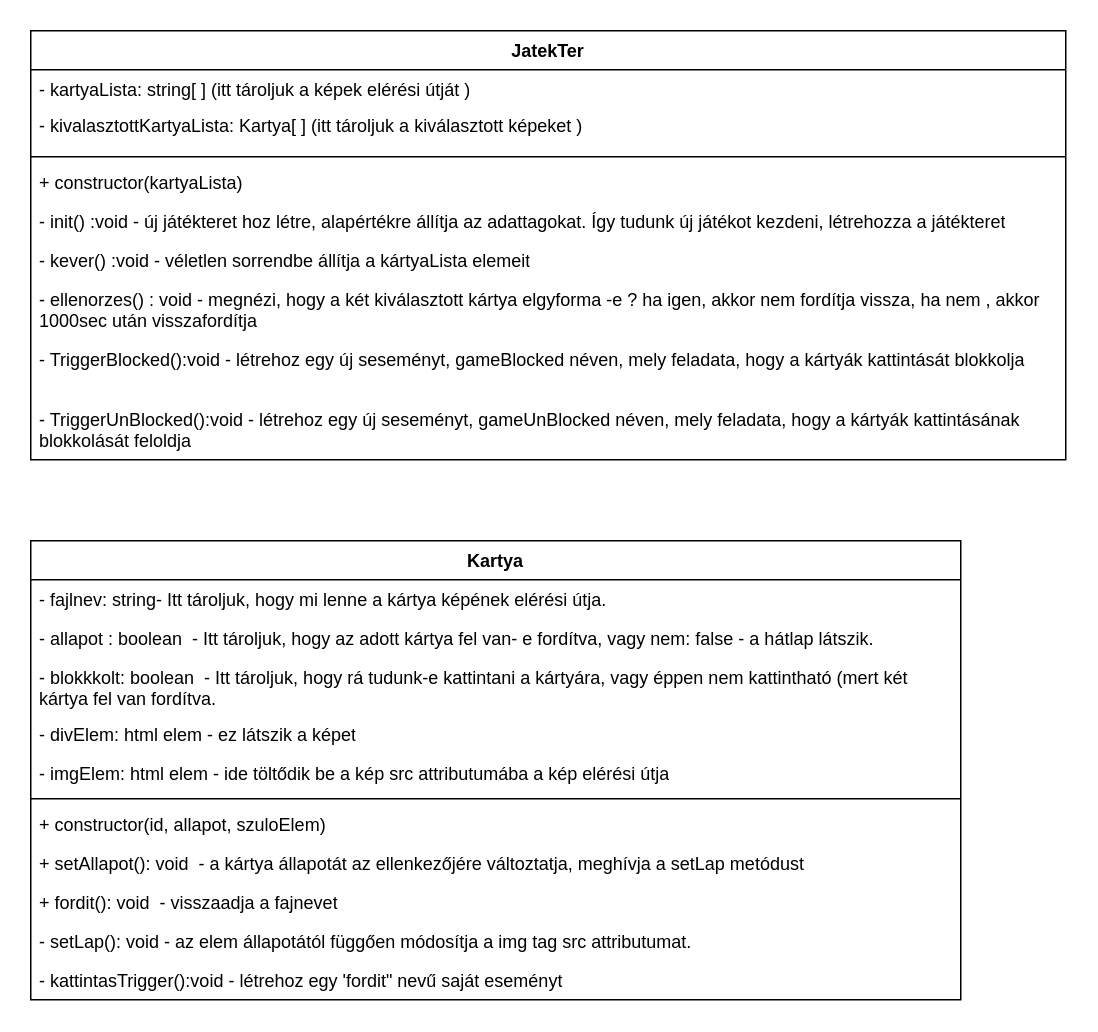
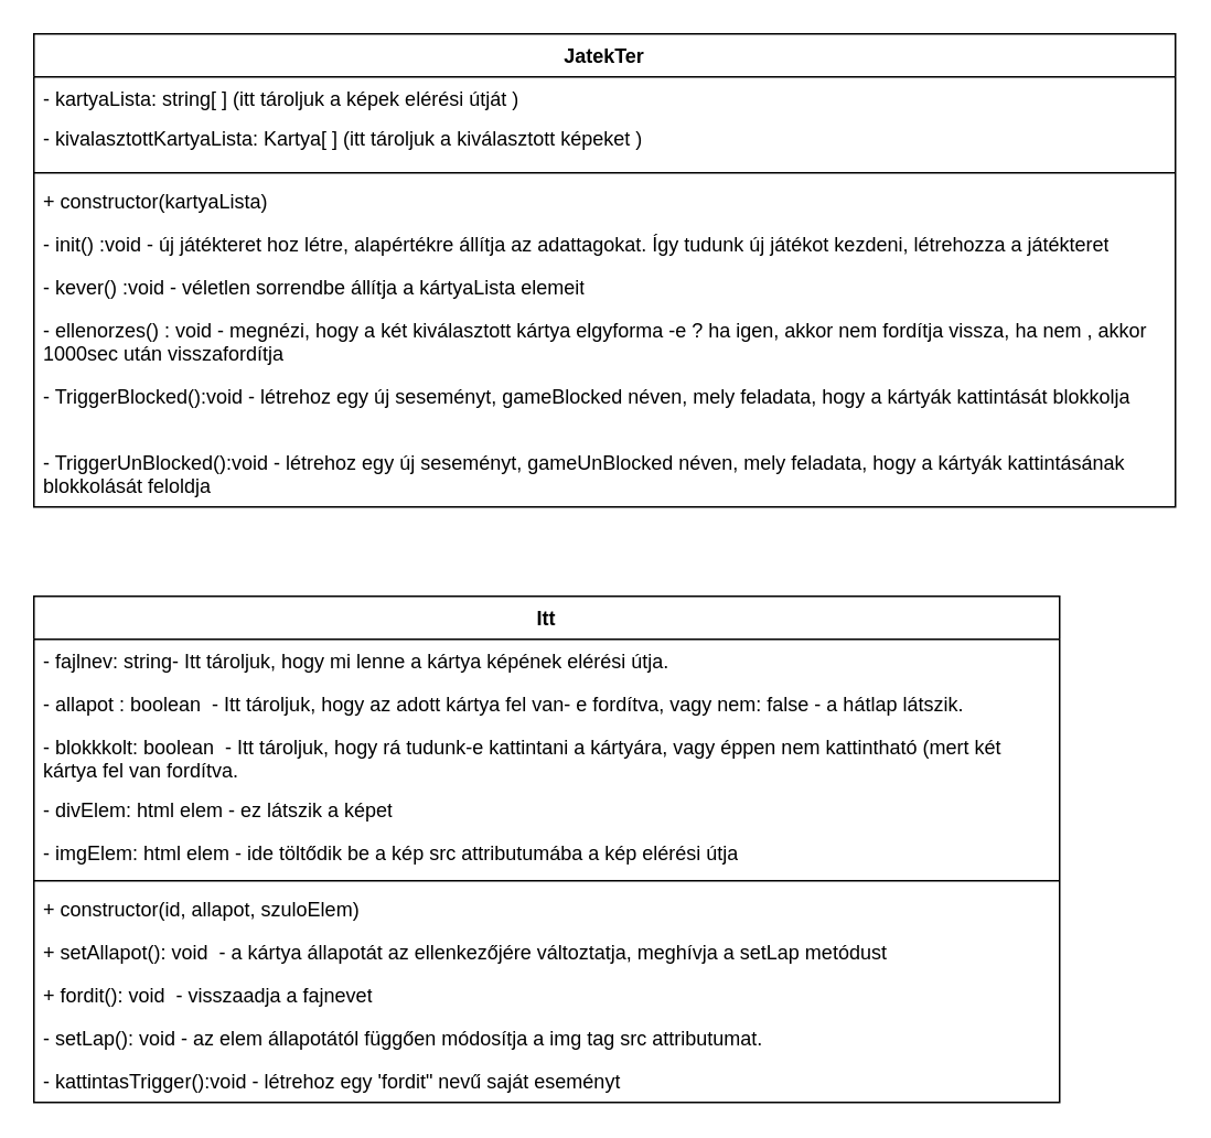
  <mxCell id="0" />
  <mxCell id="1" parent="0" />
  <mxCell id="2" value="JatekTer" style="swimlane;fontStyle=1;align=center;verticalAlign=top;childLayout=stackLayout;horizontal=1;startSize=26;horizontalStack=0;resizeParent=1;resizeParentMax=0;resizeLast=0;collapsible=1;marginBottom=0;whiteSpace=wrap;html=1;" parent="1" vertex="1"><mxGeometry x="20" y="20" width="690" height="286" as="geometry" /></mxCell>
  <mxCell id="3" value="- kartyaLista: string[ ] (itt tároljuk a képek elérési útját )" style="text;strokeColor=none;fillColor=none;align=left;verticalAlign=top;spacingLeft=4;spacingRight=4;overflow=hidden;rotatable=0;points=[[0,0.5],[1,0.5]];portConstraint=eastwest;whiteSpace=wrap;html=1;" parent="2" vertex="1"><mxGeometry y="26" width="690" height="24" as="geometry" /></mxCell>
  <mxCell id="4" value="- kivalasztottKartyaLista: Kartya[ ] (itt tároljuk a kiválasztott képeket )" style="text;strokeColor=none;fillColor=none;align=left;verticalAlign=top;spacingLeft=4;spacingRight=4;overflow=hidden;rotatable=0;points=[[0,0.5],[1,0.5]];portConstraint=eastwest;whiteSpace=wrap;html=1;" vertex="1" parent="2"><mxGeometry y="50" width="690" height="30" as="geometry" /></mxCell>
  <mxCell id="5" value="" style="line;strokeWidth=1;fillColor=none;align=left;verticalAlign=middle;spacingTop=-1;spacingLeft=3;spacingRight=3;rotatable=0;labelPosition=right;points=[];portConstraint=eastwest;strokeColor=inherit;" parent="2" vertex="1"><mxGeometry y="80" width="690" height="8" as="geometry" /></mxCell>
  <mxCell id="6" value="+ constructor(kartyaLista)" style="text;strokeColor=none;fillColor=none;align=left;verticalAlign=top;spacingLeft=4;spacingRight=4;overflow=hidden;rotatable=0;points=[[0,0.5],[1,0.5]];portConstraint=eastwest;whiteSpace=wrap;html=1;" parent="2" vertex="1"><mxGeometry y="88" width="690" height="26" as="geometry" /></mxCell>
  <mxCell id="7" value="- init() :void - új játékteret hoz létre, alapértékre állítja az adattagokat. Így tudunk új játékot kezdeni, létrehozza a játékteret" style="text;strokeColor=none;fillColor=none;align=left;verticalAlign=top;spacingLeft=4;spacingRight=4;overflow=hidden;rotatable=0;points=[[0,0.5],[1,0.5]];portConstraint=eastwest;whiteSpace=wrap;html=1;" parent="2" vertex="1"><mxGeometry y="114" width="690" height="26" as="geometry" /></mxCell>
  <mxCell id="8" value="- kever() :void - véletlen sorrendbe állítja a kártyaLista elemeit" style="text;strokeColor=none;fillColor=none;align=left;verticalAlign=top;spacingLeft=4;spacingRight=4;overflow=hidden;rotatable=0;points=[[0,0.5],[1,0.5]];portConstraint=eastwest;whiteSpace=wrap;html=1;" vertex="1" parent="2"><mxGeometry y="140" width="690" height="26" as="geometry" /></mxCell>
  <mxCell id="9" value="- ellenorzes() : void - megnézi, hogy a két kiválasztott kártya elgyforma -e ? ha igen, akkor nem fordítja vissza, ha nem , akkor 1000sec után visszafordítja&amp;nbsp;" style="text;strokeColor=none;fillColor=none;align=left;verticalAlign=top;spacingLeft=4;spacingRight=4;overflow=hidden;rotatable=0;points=[[0,0.5],[1,0.5]];portConstraint=eastwest;whiteSpace=wrap;html=1;" parent="2" vertex="1"><mxGeometry y="166" width="690" height="40" as="geometry" /></mxCell>
  <mxCell id="10" value="- TriggerBlocked():void - létrehoz egy új seseményt, gameBlocked néven, mely feladata, hogy a kártyák kattintását blokkolja" style="text;strokeColor=none;fillColor=none;align=left;verticalAlign=top;spacingLeft=4;spacingRight=4;overflow=hidden;rotatable=0;points=[[0,0.5],[1,0.5]];portConstraint=eastwest;whiteSpace=wrap;html=1;" vertex="1" parent="2"><mxGeometry y="206" width="690" height="40" as="geometry" /></mxCell>
  <mxCell id="11" value="- TriggerUnBlocked():void - létrehoz egy új seseményt, gameUnBlocked néven, mely feladata, hogy a kártyák kattintásának blokkolását feloldja" style="text;strokeColor=none;fillColor=none;align=left;verticalAlign=top;spacingLeft=4;spacingRight=4;overflow=hidden;rotatable=0;points=[[0,0.5],[1,0.5]];portConstraint=eastwest;whiteSpace=wrap;html=1;" vertex="1" parent="2"><mxGeometry y="246" width="690" height="40" as="geometry" /></mxCell>
- <mxCell id="12" value="Kartya" style="swimlane;fontStyle=1;align=center;verticalAlign=top;childLayout=stackLayout;horizontal=1;startSize=26;horizontalStack=0;resizeParent=1;resizeParentMax=0;resizeLast=0;collapsible=1;marginBottom=0;whiteSpace=wrap;html=1;" parent="1" vertex="1"><mxGeometry x="20" y="360" width="620" height="306" as="geometry" /></mxCell>
+ <mxCell id="12" value="Itt" style="swimlane;fontStyle=1;align=center;verticalAlign=top;childLayout=stackLayout;horizontal=1;startSize=26;horizontalStack=0;resizeParent=1;resizeParentMax=0;resizeLast=0;collapsible=1;marginBottom=0;whiteSpace=wrap;html=1;" parent="1" vertex="1"><mxGeometry x="20" y="360" width="620" height="306" as="geometry" /></mxCell>
  <mxCell id="13" value="- fajlnev: string- Itt tároljuk, hogy mi lenne a kártya képének elérési útja." style="text;strokeColor=none;fillColor=none;align=left;verticalAlign=top;spacingLeft=4;spacingRight=4;overflow=hidden;rotatable=0;points=[[0,0.5],[1,0.5]];portConstraint=eastwest;whiteSpace=wrap;html=1;" parent="12" vertex="1"><mxGeometry y="26" width="620" height="26" as="geometry" /></mxCell>
  <mxCell id="14" value="- allapot : boolean&amp;nbsp; - Itt tároljuk, hogy az adott kártya fel van- e fordítva, vagy nem: false - a hátlap látszik." style="text;strokeColor=none;fillColor=none;align=left;verticalAlign=top;spacingLeft=4;spacingRight=4;overflow=hidden;rotatable=0;points=[[0,0.5],[1,0.5]];portConstraint=eastwest;whiteSpace=wrap;html=1;" vertex="1" parent="12"><mxGeometry y="52" width="620" height="26" as="geometry" /></mxCell>
  <mxCell id="15" value="- blokkkolt: boolean&amp;nbsp; - Itt tároljuk, hogy rá tudunk-e kattintani a kártyára, vagy éppen nem kattintható (mert két kártya fel van fordítva." style="text;strokeColor=none;fillColor=none;align=left;verticalAlign=top;spacingLeft=4;spacingRight=4;overflow=hidden;rotatable=0;points=[[0,0.5],[1,0.5]];portConstraint=eastwest;whiteSpace=wrap;html=1;" vertex="1" parent="12"><mxGeometry y="78" width="620" height="38" as="geometry" /></mxCell>
  <mxCell id="16" value="- divElem: html elem - ez látszik a képet" style="text;strokeColor=none;fillColor=none;align=left;verticalAlign=top;spacingLeft=4;spacingRight=4;overflow=hidden;rotatable=0;points=[[0,0.5],[1,0.5]];portConstraint=eastwest;whiteSpace=wrap;html=1;" parent="12" vertex="1"><mxGeometry y="116" width="620" height="26" as="geometry" /></mxCell>
  <mxCell id="17" value="- imgElem: html elem - ide töltődik be a kép src attributumába a kép elérési útja" style="text;strokeColor=none;fillColor=none;align=left;verticalAlign=top;spacingLeft=4;spacingRight=4;overflow=hidden;rotatable=0;points=[[0,0.5],[1,0.5]];portConstraint=eastwest;whiteSpace=wrap;html=1;" vertex="1" parent="12"><mxGeometry y="142" width="620" height="26" as="geometry" /></mxCell>
  <mxCell id="18" value="" style="line;strokeWidth=1;fillColor=none;align=left;verticalAlign=middle;spacingTop=-1;spacingLeft=3;spacingRight=3;rotatable=0;labelPosition=right;points=[];portConstraint=eastwest;strokeColor=inherit;" parent="12" vertex="1"><mxGeometry y="168" width="620" height="8" as="geometry" /></mxCell>
  <mxCell id="19" value="+ constructor(id, allapot, szuloElem)" style="text;strokeColor=none;fillColor=none;align=left;verticalAlign=top;spacingLeft=4;spacingRight=4;overflow=hidden;rotatable=0;points=[[0,0.5],[1,0.5]];portConstraint=eastwest;whiteSpace=wrap;html=1;" parent="12" vertex="1"><mxGeometry y="176" width="620" height="26" as="geometry" /></mxCell>
  <mxCell id="20" value="+ setAllapot(): void&amp;nbsp; - a kártya állapotát az ellenkezőjére változtatja, meghívja a setLap metódust" style="text;strokeColor=none;fillColor=none;align=left;verticalAlign=top;spacingLeft=4;spacingRight=4;overflow=hidden;rotatable=0;points=[[0,0.5],[1,0.5]];portConstraint=eastwest;whiteSpace=wrap;html=1;" parent="12" vertex="1"><mxGeometry y="202" width="620" height="26" as="geometry" /></mxCell>
  <mxCell id="21" value="+ fordit(): void&amp;nbsp; - visszaadja a fajnevet" style="text;strokeColor=none;fillColor=none;align=left;verticalAlign=top;spacingLeft=4;spacingRight=4;overflow=hidden;rotatable=0;points=[[0,0.5],[1,0.5]];portConstraint=eastwest;whiteSpace=wrap;html=1;" vertex="1" parent="12"><mxGeometry y="228" width="620" height="26" as="geometry" /></mxCell>
  <mxCell id="22" value="- setLap(): void - az elem állapotától függően módosítja a img tag src attributumat.&amp;nbsp;" style="text;strokeColor=none;fillColor=none;align=left;verticalAlign=top;spacingLeft=4;spacingRight=4;overflow=hidden;rotatable=0;points=[[0,0.5],[1,0.5]];portConstraint=eastwest;whiteSpace=wrap;html=1;" parent="12" vertex="1"><mxGeometry y="254" width="620" height="26" as="geometry" /></mxCell>
  <mxCell id="23" value="- kattintasTrigger():void - létrehoz egy 'fordit&quot; nevű saját eseményt" style="text;strokeColor=none;fillColor=none;align=left;verticalAlign=top;spacingLeft=4;spacingRight=4;overflow=hidden;rotatable=0;points=[[0,0.5],[1,0.5]];portConstraint=eastwest;whiteSpace=wrap;html=1;" parent="12" vertex="1"><mxGeometry y="280" width="620" height="26" as="geometry" /></mxCell>
